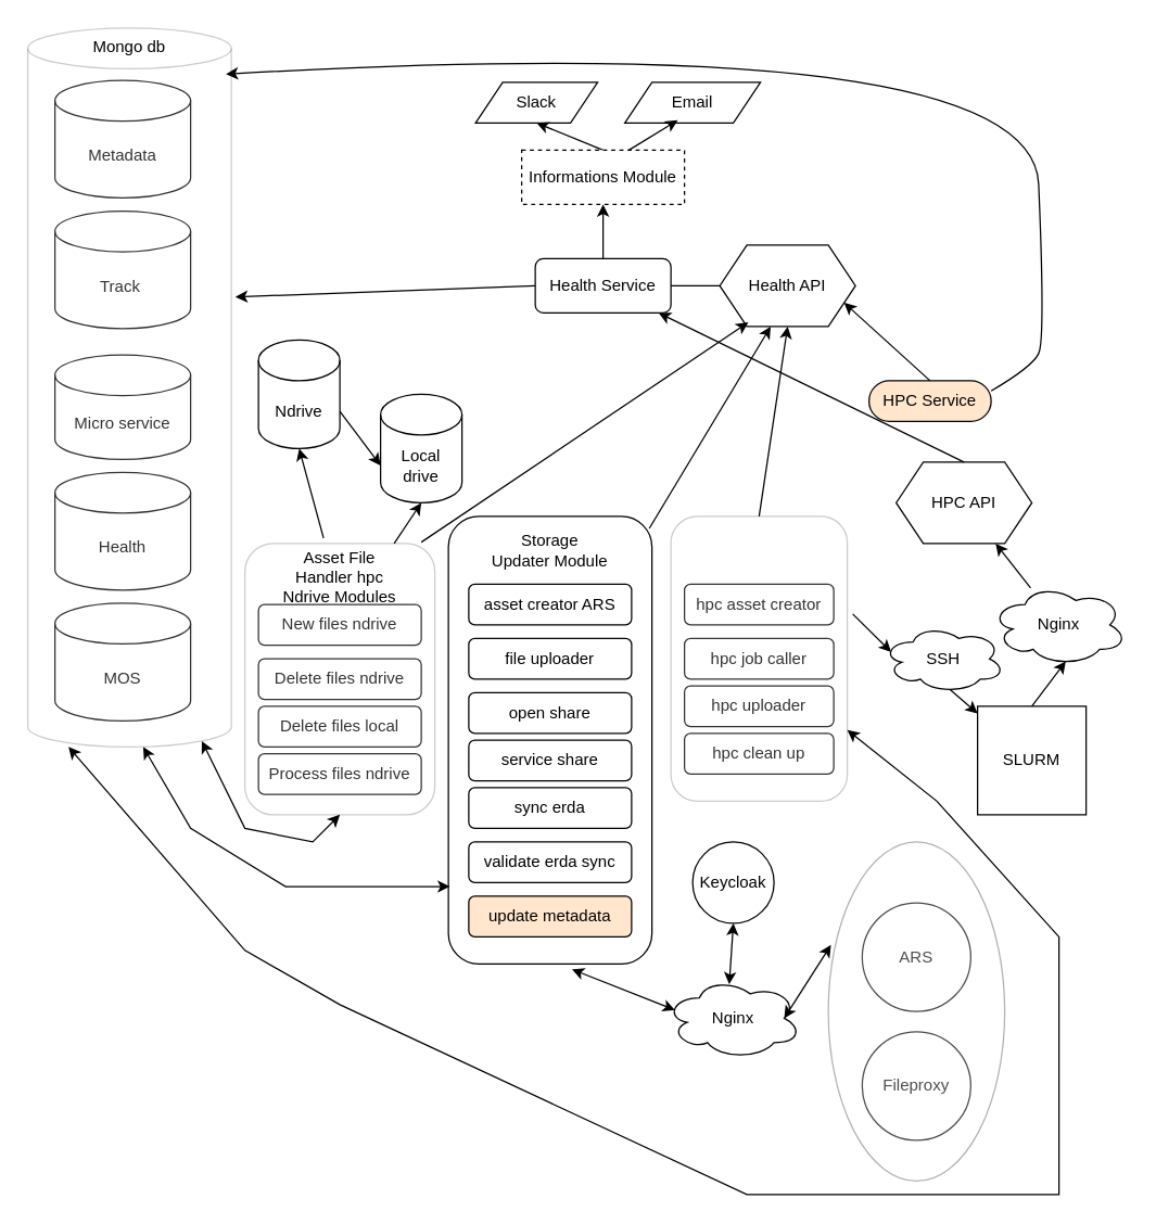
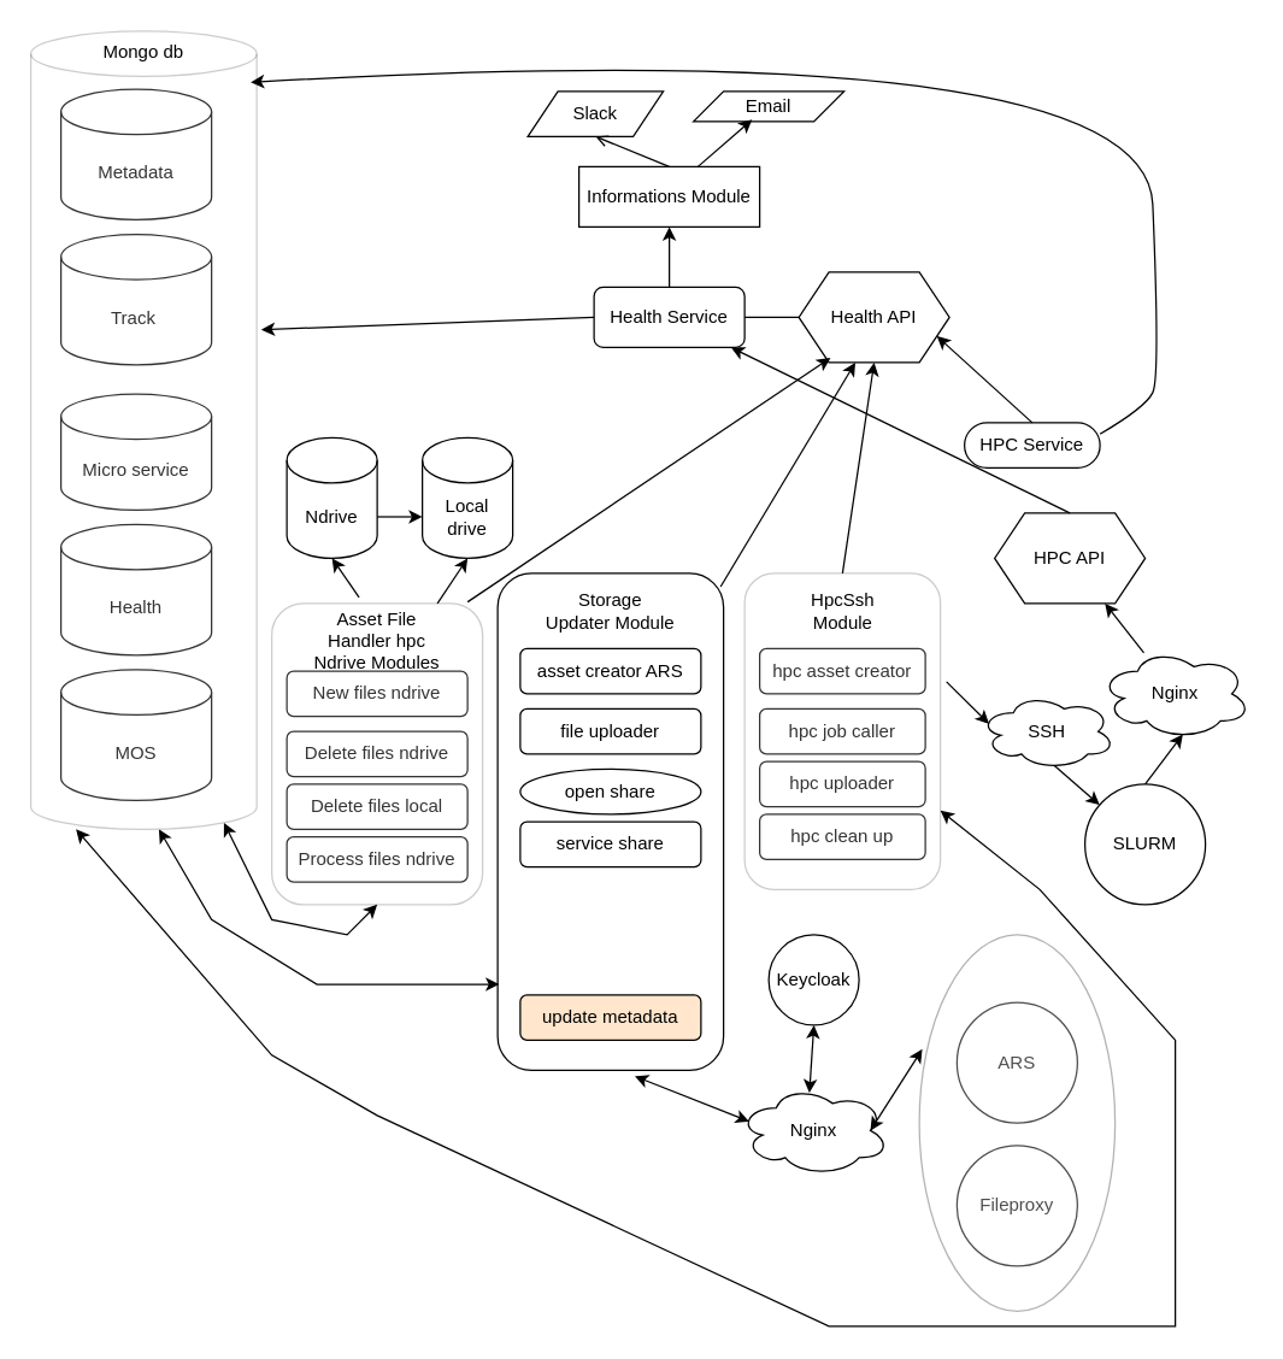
  <mxCell id="0" />
  <mxCell id="1" parent="0" />
- <mxCell id="2" value="Ndrive" style="shape=cylinder3;whiteSpace=wrap;html=1;boundedLbl=1;backgroundOutline=1;size=15;" vertex="1" parent="1"><mxGeometry x="190" y="250" width="60" height="80" as="geometry" /></mxCell>
+ <mxCell id="2" value="Ndrive" style="shape=cylinder3;whiteSpace=wrap;html=1;boundedLbl=1;backgroundOutline=1;size=15;" vertex="1" parent="1"><mxGeometry x="190" y="290" width="60" height="80" as="geometry" /></mxCell>
  <mxCell id="3" value="Nginx" style="ellipse;shape=cloud;whiteSpace=wrap;html=1;" vertex="1" parent="1"><mxGeometry x="730" y="430" width="100" height="60" as="geometry" /></mxCell>
  <mxCell id="4" value="Nginx" style="ellipse;shape=cloud;whiteSpace=wrap;html=1;" vertex="1" parent="1"><mxGeometry x="490" y="720" width="100" height="60" as="geometry" /></mxCell>
  <mxCell id="5" value="" style="group" vertex="1" connectable="0" parent="1"><mxGeometry width="150" height="530" as="geometry" x="20" y="20" /></mxCell>
  <mxCell id="6" value="Track&amp;nbsp;" style="shape=cylinder3;whiteSpace=wrap;html=1;boundedLbl=1;backgroundOutline=1;size=15;" vertex="1" parent="5"><mxGeometry x="20" y="134.909" width="100" height="86.727" as="geometry" /></mxCell>
  <mxCell id="7" value="Metadata" style="shape=cylinder3;whiteSpace=wrap;html=1;boundedLbl=1;backgroundOutline=1;size=15;" vertex="1" parent="5"><mxGeometry x="20" y="38.545" width="100" height="86.727" as="geometry" /></mxCell>
  <mxCell id="8" value="Health" style="shape=cylinder3;whiteSpace=wrap;html=1;boundedLbl=1;backgroundOutline=1;size=15;" vertex="1" parent="5"><mxGeometry x="20" y="327.636" width="100" height="86.727" as="geometry" /></mxCell>
  <mxCell id="9" value="Micro service" style="shape=cylinder3;whiteSpace=wrap;html=1;boundedLbl=1;backgroundOutline=1;size=15;" vertex="1" parent="5"><mxGeometry x="20" y="240.909" width="100" height="77.091" as="geometry" /></mxCell>
  <mxCell id="10" value="MOS" style="shape=cylinder3;whiteSpace=wrap;html=1;boundedLbl=1;backgroundOutline=1;size=15;" vertex="1" parent="5"><mxGeometry x="20" y="424.0" width="100" height="86.727" as="geometry" /></mxCell>
  <mxCell id="11" value="" style="shape=cylinder3;whiteSpace=wrap;html=1;boundedLbl=1;backgroundOutline=1;size=15;opacity=20;" vertex="1" parent="5"><mxGeometry width="150" height="530" as="geometry" /></mxCell>
  <mxCell id="12" value="Mongo db" style="text;html=1;align=center;verticalAlign=middle;whiteSpace=wrap;rounded=0;" vertex="1" parent="5"><mxGeometry x="45" width="60" height="28.909" as="geometry" /></mxCell>
  <mxCell id="13" value="Health API" style="shape=hexagon;perimeter=hexagonPerimeter2;whiteSpace=wrap;html=1;fixedSize=1;" vertex="1" parent="1"><mxGeometry x="530" y="180" width="100" height="60" as="geometry" /></mxCell>
  <mxCell id="14" value="HPC API" style="shape=hexagon;perimeter=hexagonPerimeter2;whiteSpace=wrap;html=1;fixedSize=1;" vertex="1" parent="1"><mxGeometry x="660" y="340" width="100" height="60" as="geometry" /></mxCell>
- <mxCell id="15" value="SLURM" style="whiteSpace=wrap;html=1;aspect=fixed;rounded=0;" vertex="1" parent="1"><mxGeometry x="720" y="520" width="80" height="80" as="geometry" /></mxCell>
+ <mxCell id="15" value="SLURM" style="ellipse;whiteSpace=wrap;html=1;aspect=fixed;" vertex="1" parent="1"><mxGeometry x="720" y="520" width="80" height="80" as="geometry" /></mxCell>
  <mxCell id="16" value="" style="group" vertex="1" connectable="0" parent="1"><mxGeometry x="610" y="620" width="130" height="250" as="geometry" /></mxCell>
  <mxCell id="17" value="ARS" style="ellipse;whiteSpace=wrap;html=1;aspect=fixed;" vertex="1" parent="16"><mxGeometry x="25" y="45" width="80" height="80" as="geometry" /></mxCell>
  <mxCell id="18" value="Fileproxy" style="ellipse;whiteSpace=wrap;html=1;aspect=fixed;" vertex="1" parent="16"><mxGeometry x="25" y="140" width="80" height="80" as="geometry" /></mxCell>
  <mxCell id="19" value="" style="ellipse;whiteSpace=wrap;html=1;opacity=30;" vertex="1" parent="16"><mxGeometry width="130" height="250" as="geometry" /></mxCell>
  <mxCell id="20" value="Local drive" style="shape=cylinder3;whiteSpace=wrap;html=1;boundedLbl=1;backgroundOutline=1;size=15;" vertex="1" parent="1"><mxGeometry x="280" y="290" width="60" height="80" as="geometry" /></mxCell>
- <mxCell id="21" value="Email" style="shape=parallelogram;perimeter=parallelogramPerimeter;whiteSpace=wrap;html=1;fixedSize=1;" vertex="1" parent="1"><mxGeometry x="460" y="60" width="100" height="30" as="geometry" /></mxCell>
+ <mxCell id="21" value="Email" style="shape=parallelogram;perimeter=parallelogramPerimeter;whiteSpace=wrap;html=1;fixedSize=1;" vertex="1" parent="1"><mxGeometry x="460" y="60" width="100" height="20" as="geometry" /></mxCell>
  <mxCell id="22" value="Slack" style="shape=parallelogram;perimeter=parallelogramPerimeter;whiteSpace=wrap;html=1;fixedSize=1;" vertex="1" parent="1"><mxGeometry x="350" y="60" width="90" height="30" as="geometry" /></mxCell>
  <mxCell id="23" value="SSH" style="ellipse;shape=cloud;whiteSpace=wrap;html=1;" vertex="1" parent="1"><mxGeometry x="650" y="460" width="90" height="50" as="geometry" /></mxCell>
  <mxCell id="24" value="" style="endArrow=classic;html=1;rounded=0;exitX=0.5;exitY=0;exitDx=0;exitDy=0;entryX=0.55;entryY=0.95;entryDx=0;entryDy=0;entryPerimeter=0;" edge="1" parent="1" source="15" target="3"><mxGeometry width="50" height="50" relative="1" as="geometry"><mxPoint x="410" y="490" as="sourcePoint" /><mxPoint x="460" y="440" as="targetPoint" /></mxGeometry></mxCell>
  <mxCell id="25" value="" style="endArrow=classic;html=1;rounded=0;" edge="1" parent="1" source="3" target="14"><mxGeometry width="50" height="50" relative="1" as="geometry"><mxPoint x="410" y="490" as="sourcePoint" /><mxPoint x="460" y="440" as="targetPoint" /></mxGeometry></mxCell>
- <mxCell id="26" value="HPC Service" style="rounded=1;whiteSpace=wrap;html=1;arcSize=50;fillColor=#ffe6cc;" vertex="1" parent="1"><mxGeometry x="640" y="280" width="90" height="30" as="geometry" /></mxCell>
+ <mxCell id="26" value="HPC Service" style="rounded=1;whiteSpace=wrap;html=1;arcSize=50;" vertex="1" parent="1"><mxGeometry x="640" y="280" width="90" height="30" as="geometry" /></mxCell>
  <mxCell id="27" value="" style="endArrow=classic;html=1;rounded=0;exitX=0.5;exitY=0;exitDx=0;exitDy=0;" edge="1" parent="1" source="14" target="30"><mxGeometry width="50" height="50" relative="1" as="geometry"><mxPoint x="410" y="490" as="sourcePoint" /><mxPoint x="460" y="440" as="targetPoint" /></mxGeometry></mxCell>
  <mxCell id="28" value="" style="endArrow=classic;html=1;rounded=0;exitX=0.5;exitY=0;exitDx=0;exitDy=0;entryX=1;entryY=0.75;entryDx=0;entryDy=0;" edge="1" parent="1" source="26" target="13"><mxGeometry width="50" height="50" relative="1" as="geometry"><mxPoint x="410" y="490" as="sourcePoint" /><mxPoint x="460" y="440" as="targetPoint" /></mxGeometry></mxCell>
  <mxCell id="29" value="" style="endArrow=classic;html=1;rounded=0;entryX=0;entryY=0.5;entryDx=0;entryDy=0;exitX=0;exitY=0.5;exitDx=0;exitDy=0;" edge="1" parent="1" source="13" target="30"><mxGeometry width="50" height="50" relative="1" as="geometry"><mxPoint x="720" y="210" as="sourcePoint" /><mxPoint x="660" y="335" as="targetPoint" /></mxGeometry></mxCell>
  <mxCell id="30" value="Health Service" style="rounded=1;whiteSpace=wrap;html=1;" vertex="1" parent="1"><mxGeometry x="394" y="190" width="100" height="40" as="geometry" /></mxCell>
- <mxCell id="31" value="" style="endArrow=classic;html=1;rounded=0;exitX=0.5;exitY=0;exitDx=0;exitDy=0;entryX=0.5;entryY=1;entryDx=0;entryDy=0;" edge="1" parent="1" source="34" target="22"><mxGeometry width="50" height="50" relative="1" as="geometry"><mxPoint x="410" y="490" as="sourcePoint" /><mxPoint x="460" y="440" as="targetPoint" /></mxGeometry></mxCell>
+ <mxCell id="31" value="" style="endArrow=open;html=1;rounded=0;exitX=0.5;exitY=0;exitDx=0;exitDy=0;entryX=0.5;entryY=1;entryDx=0;entryDy=0;" edge="1" parent="1" source="34" target="22"><mxGeometry width="50" height="50" relative="1" as="geometry"><mxPoint x="410" y="490" as="sourcePoint" /><mxPoint x="460" y="440" as="targetPoint" /></mxGeometry></mxCell>
  <mxCell id="32" value="" style="endArrow=classic;html=1;rounded=0;exitX=0.658;exitY=0;exitDx=0;exitDy=0;entryX=0.39;entryY=0.933;entryDx=0;entryDy=0;entryPerimeter=0;exitPerimeter=0;" edge="1" parent="1" source="34" target="21"><mxGeometry width="50" height="50" relative="1" as="geometry"><mxPoint x="410" y="490" as="sourcePoint" /><mxPoint x="460" y="440" as="targetPoint" /></mxGeometry></mxCell>
  <mxCell id="33" value="" style="endArrow=classic;html=1;rounded=0;exitX=0;exitY=0.5;exitDx=0;exitDy=0;entryX=1.02;entryY=0.374;entryDx=0;entryDy=0;entryPerimeter=0;" edge="1" parent="1" source="30" target="11"><mxGeometry width="50" height="50" relative="1" as="geometry"><mxPoint x="410" y="490" as="sourcePoint" /><mxPoint x="460" y="440" as="targetPoint" /></mxGeometry></mxCell>
- <mxCell id="34" value="Informations Module" style="rounded=0;whiteSpace=wrap;html=1;dashed=1;" vertex="1" parent="1"><mxGeometry x="384" y="110" width="120" height="40" as="geometry" /></mxCell>
+ <mxCell id="34" value="Informations Module" style="rounded=0;whiteSpace=wrap;html=1;" vertex="1" parent="1"><mxGeometry x="384" y="110" width="120" height="40" as="geometry" /></mxCell>
  <mxCell id="35" value="" style="endArrow=classic;html=1;rounded=0;entryX=0.5;entryY=1;entryDx=0;entryDy=0;exitX=0.5;exitY=0;exitDx=0;exitDy=0;" edge="1" parent="1" source="30" target="34"><mxGeometry width="50" height="50" relative="1" as="geometry"><mxPoint x="430" y="230" as="sourcePoint" /><mxPoint x="460" y="440" as="targetPoint" /></mxGeometry></mxCell>
  <mxCell id="36" value="" style="endArrow=classic;startArrow=classic;html=1;rounded=0;exitX=0.875;exitY=0.5;exitDx=0;exitDy=0;exitPerimeter=0;entryX=0.015;entryY=0.304;entryDx=0;entryDy=0;entryPerimeter=0;" edge="1" parent="1" source="4" target="19"><mxGeometry width="50" height="50" relative="1" as="geometry"><mxPoint x="500" y="470" as="sourcePoint" /><mxPoint x="700" y="770" as="targetPoint" /></mxGeometry></mxCell>
  <mxCell id="37" value="" style="curved=1;endArrow=classic;html=1;rounded=0;exitX=1;exitY=0.25;exitDx=0;exitDy=0;entryX=0.973;entryY=0.064;entryDx=0;entryDy=0;entryPerimeter=0;" edge="1" parent="1" source="26" target="11"><mxGeometry width="50" height="50" relative="1" as="geometry"><mxPoint x="740" y="290" as="sourcePoint" /><mxPoint x="790" y="240" as="targetPoint" /><Array as="points"><mxPoint x="760" y="270" /><mxPoint x="770" y="250" /><mxPoint x="760" y="20" /></Array></mxGeometry></mxCell>
  <mxCell id="38" value="" style="group;opacity=30;" vertex="1" connectable="0" parent="1"><mxGeometry x="494" y="380" width="130" height="210" as="geometry" /></mxCell>
  <mxCell id="39" value="hpc asset creator" style="rounded=1;whiteSpace=wrap;html=1;" vertex="1" parent="38"><mxGeometry x="10" y="50" width="110" height="30" as="geometry" /></mxCell>
  <mxCell id="40" value="hpc clean up" style="rounded=1;whiteSpace=wrap;html=1;" vertex="1" parent="38"><mxGeometry x="10" y="160" width="110" height="30" as="geometry" /></mxCell>
  <mxCell id="41" value="&lt;div&gt;hpc uploader&lt;/div&gt;" style="rounded=1;whiteSpace=wrap;html=1;" vertex="1" parent="38"><mxGeometry x="10" y="125" width="110" height="30" as="geometry" /></mxCell>
  <mxCell id="42" value="hpc job caller" style="rounded=1;whiteSpace=wrap;html=1;" vertex="1" parent="38"><mxGeometry x="10" y="90" width="110" height="30" as="geometry" /></mxCell>
  <mxCell id="43" value="" style="rounded=1;whiteSpace=wrap;html=1;opacity=20;" vertex="1" parent="38"><mxGeometry width="130" height="210" as="geometry" /></mxCell>
+ <mxCell id="44" value="HpcSsh Module" style="text;html=1;align=center;verticalAlign=middle;whiteSpace=wrap;rounded=0;" vertex="1" parent="38"><mxGeometry x="22.5" y="10" width="85" height="30" as="geometry" /></mxCell>
  <mxCell id="45" value="" style="endArrow=classic;html=1;rounded=0;entryX=0.21;entryY=0.95;entryDx=0;entryDy=0;entryPerimeter=0;exitX=0.929;exitY=-0.005;exitDx=0;exitDy=0;exitPerimeter=0;" edge="1" parent="1" source="66" target="13"><mxGeometry width="50" height="50" relative="1" as="geometry"><mxPoint x="100" y="700" as="sourcePoint" /><mxPoint x="150" y="650" as="targetPoint" /></mxGeometry></mxCell>
  <mxCell id="46" value="" style="endArrow=classic;html=1;rounded=0;entryX=0.375;entryY=1;entryDx=0;entryDy=0;exitX=0.987;exitY=0.027;exitDx=0;exitDy=0;exitPerimeter=0;" edge="1" parent="1" source="51" target="13"><mxGeometry width="50" height="50" relative="1" as="geometry"><mxPoint x="260" y="720" as="sourcePoint" /><mxPoint x="160" y="660" as="targetPoint" /></mxGeometry></mxCell>
  <mxCell id="47" value="" style="endArrow=classic;html=1;rounded=0;entryX=0.5;entryY=1;entryDx=0;entryDy=0;exitX=0.5;exitY=0;exitDx=0;exitDy=0;" edge="1" parent="1" source="43" target="13"><mxGeometry width="50" height="50" relative="1" as="geometry"><mxPoint x="120" y="720" as="sourcePoint" /><mxPoint x="170" y="670" as="targetPoint" /></mxGeometry></mxCell>
  <mxCell id="48" value="" style="endArrow=classic;html=1;rounded=0;exitX=0.55;exitY=0.95;exitDx=0;exitDy=0;exitPerimeter=0;" edge="1" parent="1" source="23" target="15"><mxGeometry width="50" height="50" relative="1" as="geometry"><mxPoint x="270" y="655" as="sourcePoint" /><mxPoint x="320" y="605" as="targetPoint" /></mxGeometry></mxCell>
  <mxCell id="49" value="" style="endArrow=classic;html=1;rounded=0;exitX=1.031;exitY=0.343;exitDx=0;exitDy=0;exitPerimeter=0;entryX=0.07;entryY=0.4;entryDx=0;entryDy=0;entryPerimeter=0;" edge="1" parent="1" source="43" target="23"><mxGeometry width="50" height="50" relative="1" as="geometry"><mxPoint x="140" y="740" as="sourcePoint" /><mxPoint x="190" y="690" as="targetPoint" /></mxGeometry></mxCell>
  <mxCell id="50" value="" style="group;opacity=40;" vertex="1" connectable="0" parent="1"><mxGeometry x="330" y="380" width="150" height="330" as="geometry" /></mxCell>
  <mxCell id="51" value="" style="rounded=1;whiteSpace=wrap;html=1;" vertex="1" parent="50"><mxGeometry width="150" height="330" as="geometry" /></mxCell>
  <mxCell id="52" value="asset creator ARS" style="rounded=1;whiteSpace=wrap;html=1;" vertex="1" parent="50"><mxGeometry x="15" y="50" width="120" height="30" as="geometry" /></mxCell>
  <mxCell id="53" value="update metadata" style="rounded=1;whiteSpace=wrap;html=1;fillColor=#ffe6cc;" vertex="1" parent="50"><mxGeometry x="15" y="280" width="120" height="30" as="geometry" /></mxCell>
- <mxCell id="54" value="validate erda sync" style="rounded=1;whiteSpace=wrap;html=1;" vertex="1" parent="50"><mxGeometry x="15" y="240" width="120" height="30" as="geometry" /></mxCell>
- <mxCell id="55" value="sync erda" style="rounded=1;whiteSpace=wrap;html=1;" vertex="1" parent="50"><mxGeometry x="15" y="200" width="120" height="30" as="geometry" /></mxCell>
  <mxCell id="56" value="file uploader" style="rounded=1;whiteSpace=wrap;html=1;" vertex="1" parent="50"><mxGeometry x="15" y="90" width="120" height="30" as="geometry" /></mxCell>
- <mxCell id="57" value="open share" style="rounded=1;whiteSpace=wrap;html=1;" vertex="1" parent="50"><mxGeometry x="15" y="130" width="120" height="30" as="geometry" /></mxCell>
+ <mxCell id="57" value="open share" style="ellipse;whiteSpace=wrap;html=1;" vertex="1" parent="50"><mxGeometry x="15" y="130" width="120" height="30" as="geometry" /></mxCell>
  <mxCell id="58" value="service share" style="rounded=1;whiteSpace=wrap;html=1;" vertex="1" parent="50"><mxGeometry x="15" y="165" width="120" height="30" as="geometry" /></mxCell>
  <mxCell id="59" value="Storage Updater Module" style="text;html=1;align=center;verticalAlign=middle;whiteSpace=wrap;rounded=0;" vertex="1" parent="50"><mxGeometry x="30" y="10" width="90" height="30" as="geometry" /></mxCell>
  <mxCell id="60" value="" style="endArrow=classic;startArrow=classic;html=1;rounded=0;entryX=0.07;entryY=0.4;entryDx=0;entryDy=0;entryPerimeter=0;exitX=0.607;exitY=1.012;exitDx=0;exitDy=0;exitPerimeter=0;" edge="1" parent="1" source="51" target="4"><mxGeometry width="50" height="50" relative="1" as="geometry"><mxPoint x="520" y="690" as="sourcePoint" /><mxPoint x="460" y="460" as="targetPoint" /><Array as="points" /></mxGeometry></mxCell>
  <mxCell id="61" value="" style="group" vertex="1" connectable="0" parent="1"><mxGeometry x="180" y="400" width="140" height="200" as="geometry" /></mxCell>
  <mxCell id="62" value="New files ndrive" style="rounded=1;whiteSpace=wrap;html=1;" vertex="1" parent="61"><mxGeometry x="10" y="45" width="120" height="30" as="geometry" /></mxCell>
  <mxCell id="63" value="Process files ndrive" style="rounded=1;whiteSpace=wrap;html=1;" vertex="1" parent="61"><mxGeometry x="10" y="155" width="120" height="30" as="geometry" /></mxCell>
  <mxCell id="64" value="Delete files ndrive" style="rounded=1;whiteSpace=wrap;html=1;" vertex="1" parent="61"><mxGeometry x="10" y="85" width="120" height="30" as="geometry" /></mxCell>
  <mxCell id="65" value="Delete files local" style="rounded=1;whiteSpace=wrap;html=1;" vertex="1" parent="61"><mxGeometry x="10" y="120" width="120" height="30" as="geometry" /></mxCell>
  <mxCell id="66" value="" style="rounded=1;whiteSpace=wrap;html=1;opacity=20;" vertex="1" parent="61"><mxGeometry width="140" height="200" as="geometry" /></mxCell>
  <mxCell id="67" value="Asset File Handler hpc Ndrive Modules" style="text;html=1;align=center;verticalAlign=middle;whiteSpace=wrap;rounded=0;" vertex="1" parent="61"><mxGeometry x="20" y="10" width="100" height="30" as="geometry" /></mxCell>
  <mxCell id="68" value="" style="endArrow=classic;html=1;rounded=0;entryX=0.5;entryY=1;entryDx=0;entryDy=0;entryPerimeter=0;" edge="1" parent="1" target="20"><mxGeometry width="50" height="50" relative="1" as="geometry"><mxPoint x="290" y="400" as="sourcePoint" /><mxPoint x="130" y="680" as="targetPoint" /></mxGeometry></mxCell>
  <mxCell id="69" value="" style="endArrow=classic;html=1;rounded=0;entryX=0.5;entryY=1;entryDx=0;entryDy=0;entryPerimeter=0;exitX=0.414;exitY=-0.02;exitDx=0;exitDy=0;exitPerimeter=0;" edge="1" parent="1" source="66" target="2"><mxGeometry width="50" height="50" relative="1" as="geometry"><mxPoint x="90" y="740" as="sourcePoint" /><mxPoint x="140" y="690" as="targetPoint" /></mxGeometry></mxCell>
  <mxCell id="70" value="" style="endArrow=classic;html=1;rounded=0;entryX=0;entryY=0;entryDx=0;entryDy=52.5;entryPerimeter=0;exitX=1;exitY=0;exitDx=0;exitDy=52.5;exitPerimeter=0;" edge="1" parent="1" source="2" target="20"><mxGeometry width="50" height="50" relative="1" as="geometry"><mxPoint x="100" y="750" as="sourcePoint" /><mxPoint x="150" y="700" as="targetPoint" /></mxGeometry></mxCell>
  <mxCell id="71" value="" style="endArrow=classic;startArrow=classic;html=1;rounded=0;entryX=0.855;entryY=1;entryDx=0;entryDy=-4.35;entryPerimeter=0;exitX=0.5;exitY=1;exitDx=0;exitDy=0;" edge="1" parent="1" source="66" target="11"><mxGeometry width="50" height="50" relative="1" as="geometry"><mxPoint x="70" y="655" as="sourcePoint" /><mxPoint x="120" y="605" as="targetPoint" /><Array as="points"><mxPoint x="230" y="620" /><mxPoint x="180" y="610" /></Array></mxGeometry></mxCell>
  <mxCell id="72" value="" style="endArrow=classic;startArrow=classic;html=1;rounded=0;entryX=0.007;entryY=0.827;entryDx=0;entryDy=0;exitX=0.567;exitY=1;exitDx=0;exitDy=0;exitPerimeter=0;entryPerimeter=0;" edge="1" parent="1" source="11" target="51"><mxGeometry width="50" height="50" relative="1" as="geometry"><mxPoint x="100" y="560" as="sourcePoint" /><mxPoint x="150" y="720" as="targetPoint" /><Array as="points"><mxPoint x="140" y="610" /><mxPoint x="210" y="653" /><mxPoint x="270" y="653" /></Array></mxGeometry></mxCell>
  <mxCell id="73" value="" style="endArrow=classic;startArrow=classic;html=1;rounded=0;entryX=0.2;entryY=1;entryDx=0;entryDy=0;entryPerimeter=0;exitX=1;exitY=0.75;exitDx=0;exitDy=0;" edge="1" parent="1" source="43" target="11"><mxGeometry width="50" height="50" relative="1" as="geometry"><mxPoint x="110" y="780" as="sourcePoint" /><mxPoint x="160" y="730" as="targetPoint" /><Array as="points"><mxPoint x="690" y="590" /><mxPoint x="780" y="690" /><mxPoint x="780" y="770" /><mxPoint x="780" y="880" /><mxPoint x="550" y="880" /><mxPoint x="250" y="740" /><mxPoint x="180" y="700" /></Array></mxGeometry></mxCell>
  <mxCell id="74" value="Keycloak" style="ellipse;whiteSpace=wrap;html=1;aspect=fixed;" vertex="1" parent="1"><mxGeometry x="510" y="620" width="60" height="60" as="geometry" /></mxCell>
  <mxCell id="75" value="" style="endArrow=classic;startArrow=classic;html=1;rounded=0;exitX=0.47;exitY=0.083;exitDx=0;exitDy=0;exitPerimeter=0;entryX=0.5;entryY=1;entryDx=0;entryDy=0;" edge="1" parent="1" source="4" target="74"><mxGeometry width="50" height="50" relative="1" as="geometry"><mxPoint x="410" y="510" as="sourcePoint" /><mxPoint x="460" y="460" as="targetPoint" /></mxGeometry></mxCell>
